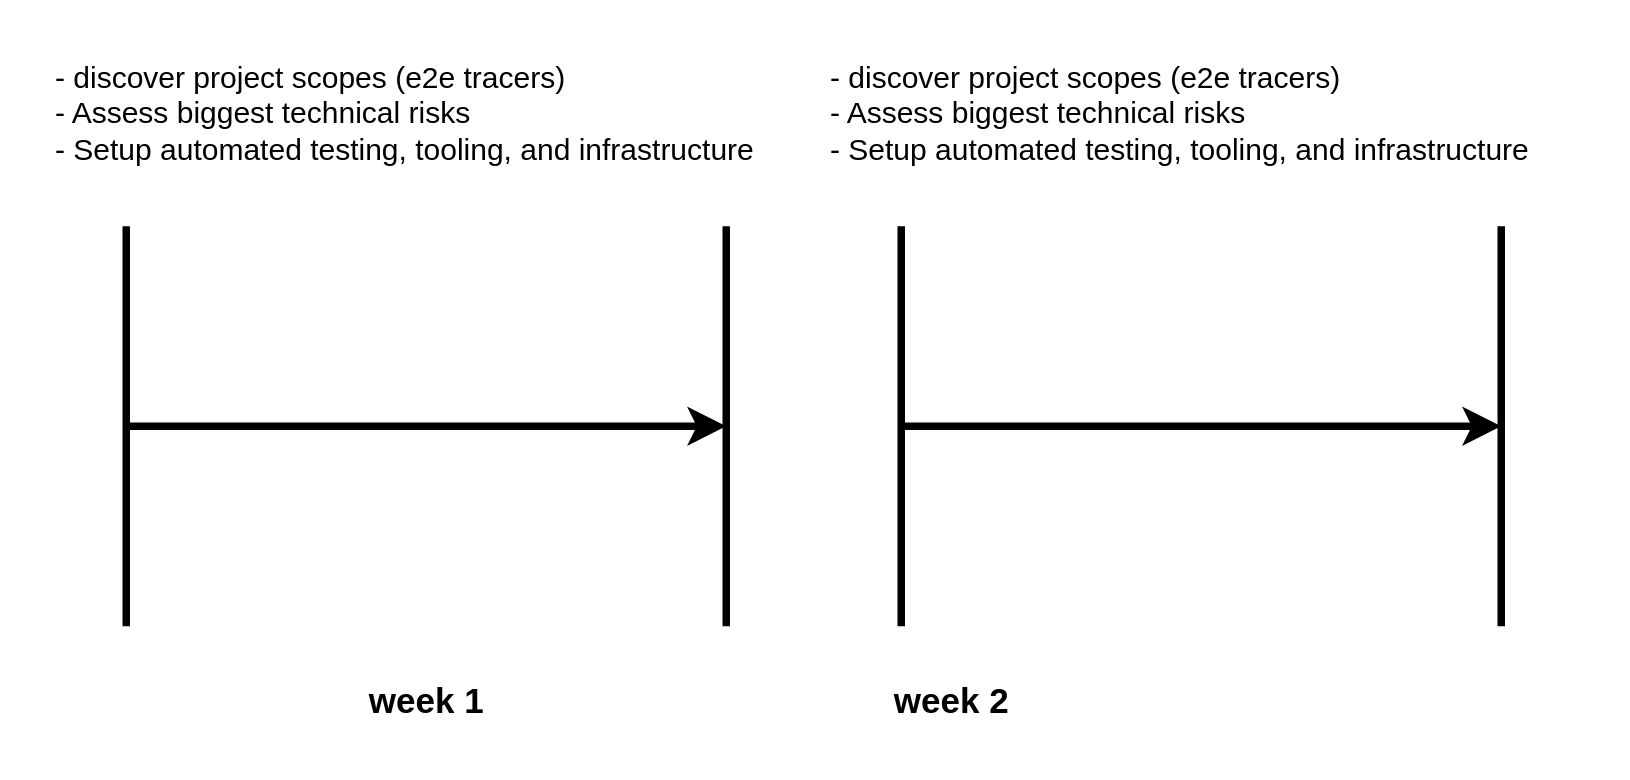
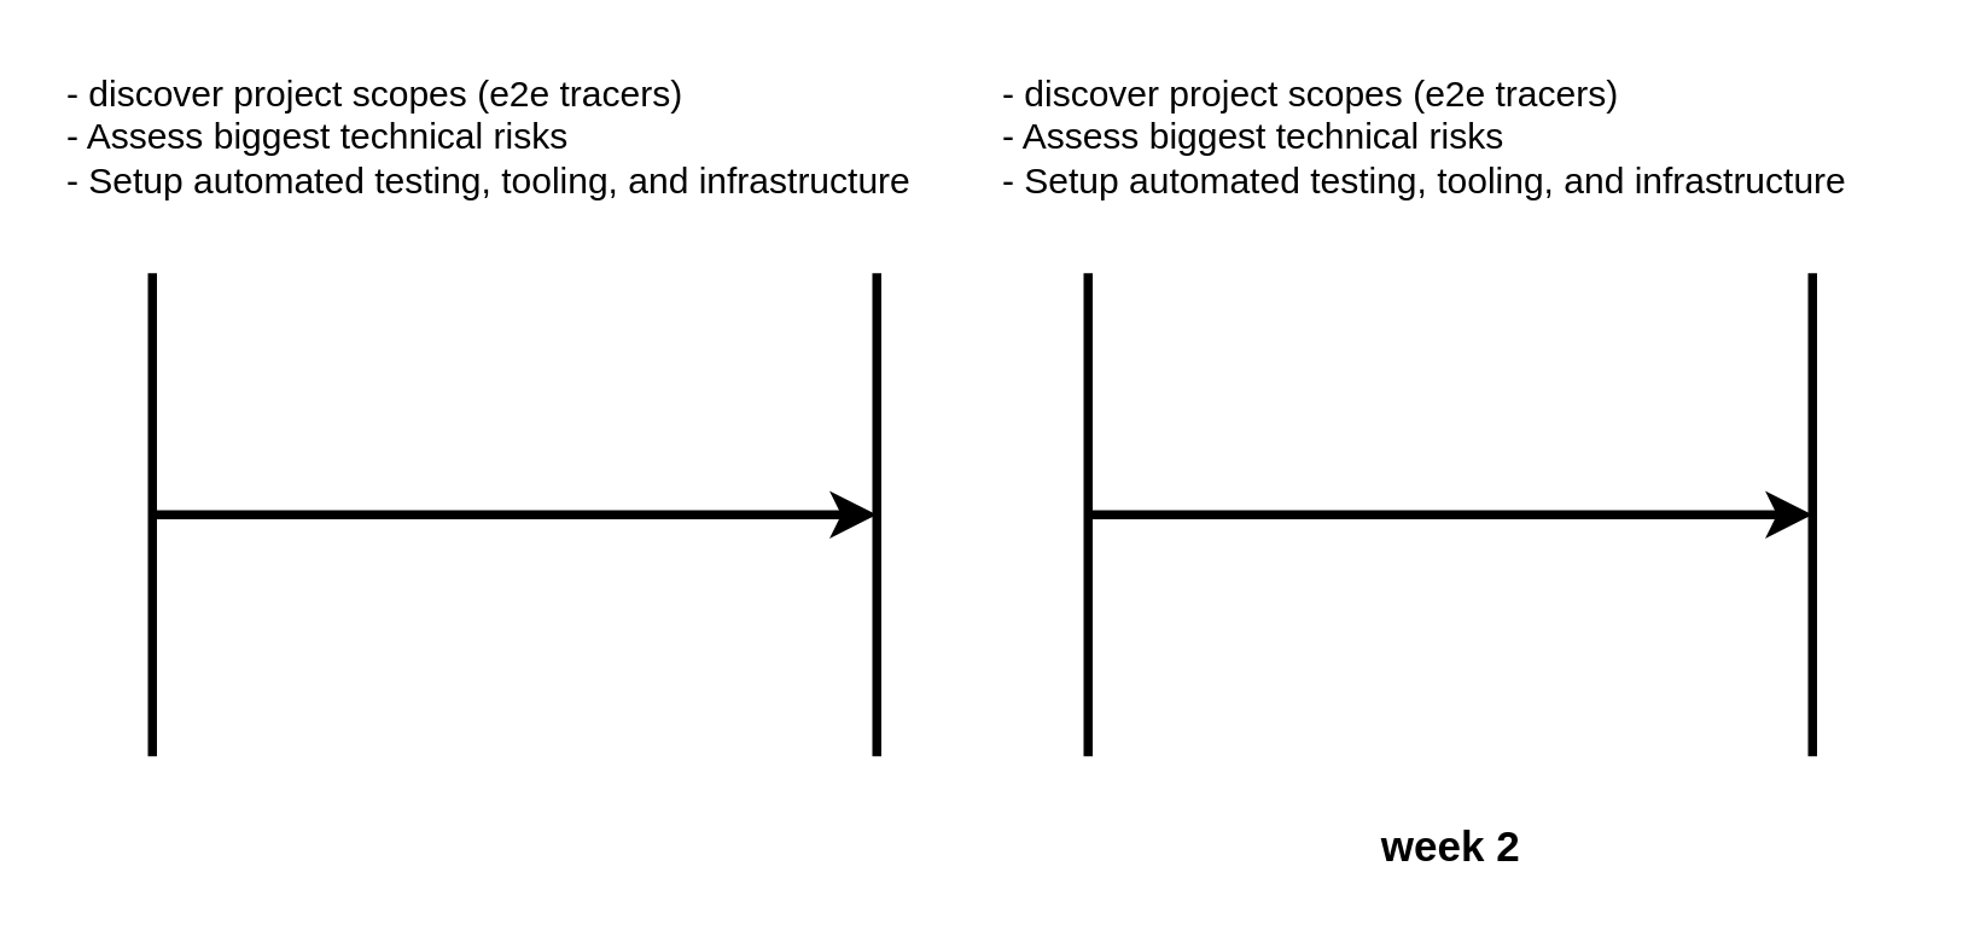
  <mxCell id="0" />
  <mxCell id="1" parent="0" />
  <mxCell id="2" value="" style="endArrow=none;html=1;strokeWidth=3;" edge="1" parent="1"><mxGeometry width="50" height="50" relative="1" as="geometry"><mxPoint x="50" y="250" as="sourcePoint" /><mxPoint x="50" y="90" as="targetPoint" /><Array as="points"><mxPoint x="50" y="180" /></Array></mxGeometry></mxCell>
  <mxCell id="3" value="" style="endArrow=none;html=1;strokeWidth=3;" edge="1" parent="1"><mxGeometry width="50" height="50" relative="1" as="geometry"><mxPoint x="290" y="250" as="sourcePoint" /><mxPoint x="290" y="90" as="targetPoint" /><Array as="points"><mxPoint x="290" y="180" /></Array></mxGeometry></mxCell>
- <mxCell id="4" value="week 1" style="text;html=1;align=center;verticalAlign=middle;resizable=0;points=[];autosize=1;fontSize=14;fontStyle=1" vertex="1" parent="1"><mxGeometry x="140" y="270" width="60" height="20" as="geometry" /></mxCell>
  <mxCell id="5" value="" style="endArrow=classic;html=1;strokeWidth=3;" edge="1" parent="1"><mxGeometry width="50" height="50" relative="1" as="geometry"><mxPoint x="50" y="170" as="sourcePoint" /><mxPoint x="290" y="170" as="targetPoint" /></mxGeometry></mxCell>
  <mxCell id="6" value="&lt;div&gt;&lt;span&gt;- discover project scopes (e2e tracers)&lt;/span&gt;&lt;/div&gt;&lt;div&gt;&lt;span&gt;- Assess biggest technical risks&lt;/span&gt;&lt;/div&gt;&lt;div&gt;&lt;span&gt;- Setup automated testing, tooling, and infrastructure&lt;/span&gt;&lt;/div&gt;" style="text;html=1;align=left;verticalAlign=middle;resizable=0;points=[];autosize=1;" vertex="1" parent="1"><mxGeometry x="20" y="20" width="300" height="50" as="geometry" /></mxCell>
  <mxCell id="7" value="" style="endArrow=none;html=1;strokeWidth=3;" edge="1" parent="1"><mxGeometry width="50" height="50" relative="1" as="geometry"><mxPoint x="360" y="250" as="sourcePoint" /><mxPoint x="360" y="90" as="targetPoint" /><Array as="points"><mxPoint x="360" y="180" /></Array></mxGeometry></mxCell>
  <mxCell id="8" value="" style="endArrow=none;html=1;strokeWidth=3;" edge="1" parent="1"><mxGeometry width="50" height="50" relative="1" as="geometry"><mxPoint x="600" y="250" as="sourcePoint" /><mxPoint x="600" y="90" as="targetPoint" /><Array as="points"><mxPoint x="600" y="180" /></Array></mxGeometry></mxCell>
- <mxCell id="9" value="week 2" style="text;html=1;align=center;verticalAlign=middle;resizable=0;points=[];autosize=1;fontSize=14;fontStyle=1" vertex="1" parent="1"><mxGeometry x="350" y="270" width="60" height="20" as="geometry" /></mxCell>
+ <mxCell id="9" value="week 2" style="text;html=1;align=center;verticalAlign=middle;resizable=0;points=[];autosize=1;fontSize=14;fontStyle=1" vertex="1" parent="1"><mxGeometry x="450" y="270" width="60" height="20" as="geometry" /></mxCell>
  <mxCell id="10" value="" style="endArrow=classic;html=1;strokeWidth=3;" edge="1" parent="1"><mxGeometry width="50" height="50" relative="1" as="geometry"><mxPoint x="360" y="170" as="sourcePoint" /><mxPoint x="600" y="170" as="targetPoint" /></mxGeometry></mxCell>
  <mxCell id="11" value="&lt;div&gt;&lt;span&gt;- discover project scopes (e2e tracers)&lt;/span&gt;&lt;/div&gt;&lt;div&gt;&lt;span&gt;- Assess biggest technical risks&lt;/span&gt;&lt;/div&gt;&lt;div&gt;&lt;span&gt;- Setup automated testing, tooling, and infrastructure&lt;/span&gt;&lt;/div&gt;" style="text;html=1;align=left;verticalAlign=middle;resizable=0;points=[];autosize=1;" vertex="1" parent="1"><mxGeometry x="330" y="20" width="300" height="50" as="geometry" /></mxCell>
